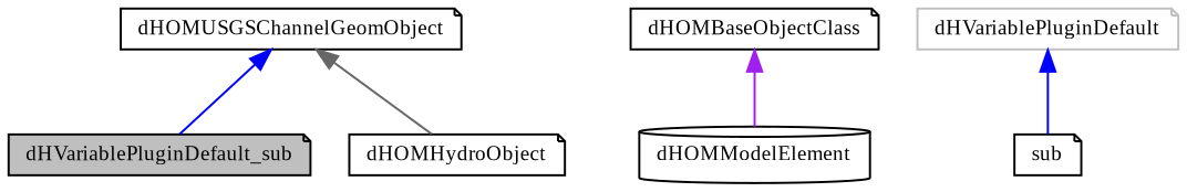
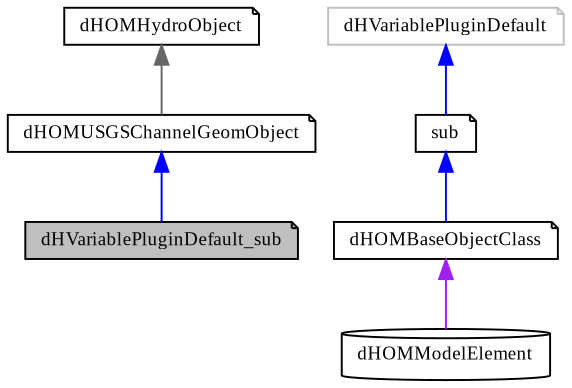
  digraph {
    fontname="Liberation Serif"
    node [color=black fillcolor=white fontname="Liberation Serif" fontsize=10 shape=note style=filled]
    edge [color=blue dir=back fontname="Liberation Serif" fontsize=10 labelfontname=Helvetica labelfontsize=10 style=solid]
    n1 [fillcolor=grey75 fontcolor=black height=0.2 label=dHVariablePluginDefault_sub width=0.4]
    n2 [height=0.2 label=dHOMUSGSChannelGeomObject width=0.4]
    n3 [height=0.2 label=dHOMHydroObject width=0.4]
    n4 [height=0.2 label=dHOMModelElement shape=cylinder width=0.4]
    n5 [height=0.2 label=dHOMBaseObjectClass width=0.4]
    n6 [height=0.2 label=sub width=0.4]
    n7 [color=grey75 height=0.2 label=dHVariablePluginDefault width=0.4]
    n2 -> n1
-   n2 -> n3 [color=gray40]
+   n3 -> n2 [color=gray40]
    n5 -> n4 [color=purple]
+   n6 -> n5
    n7 -> n6
  }
